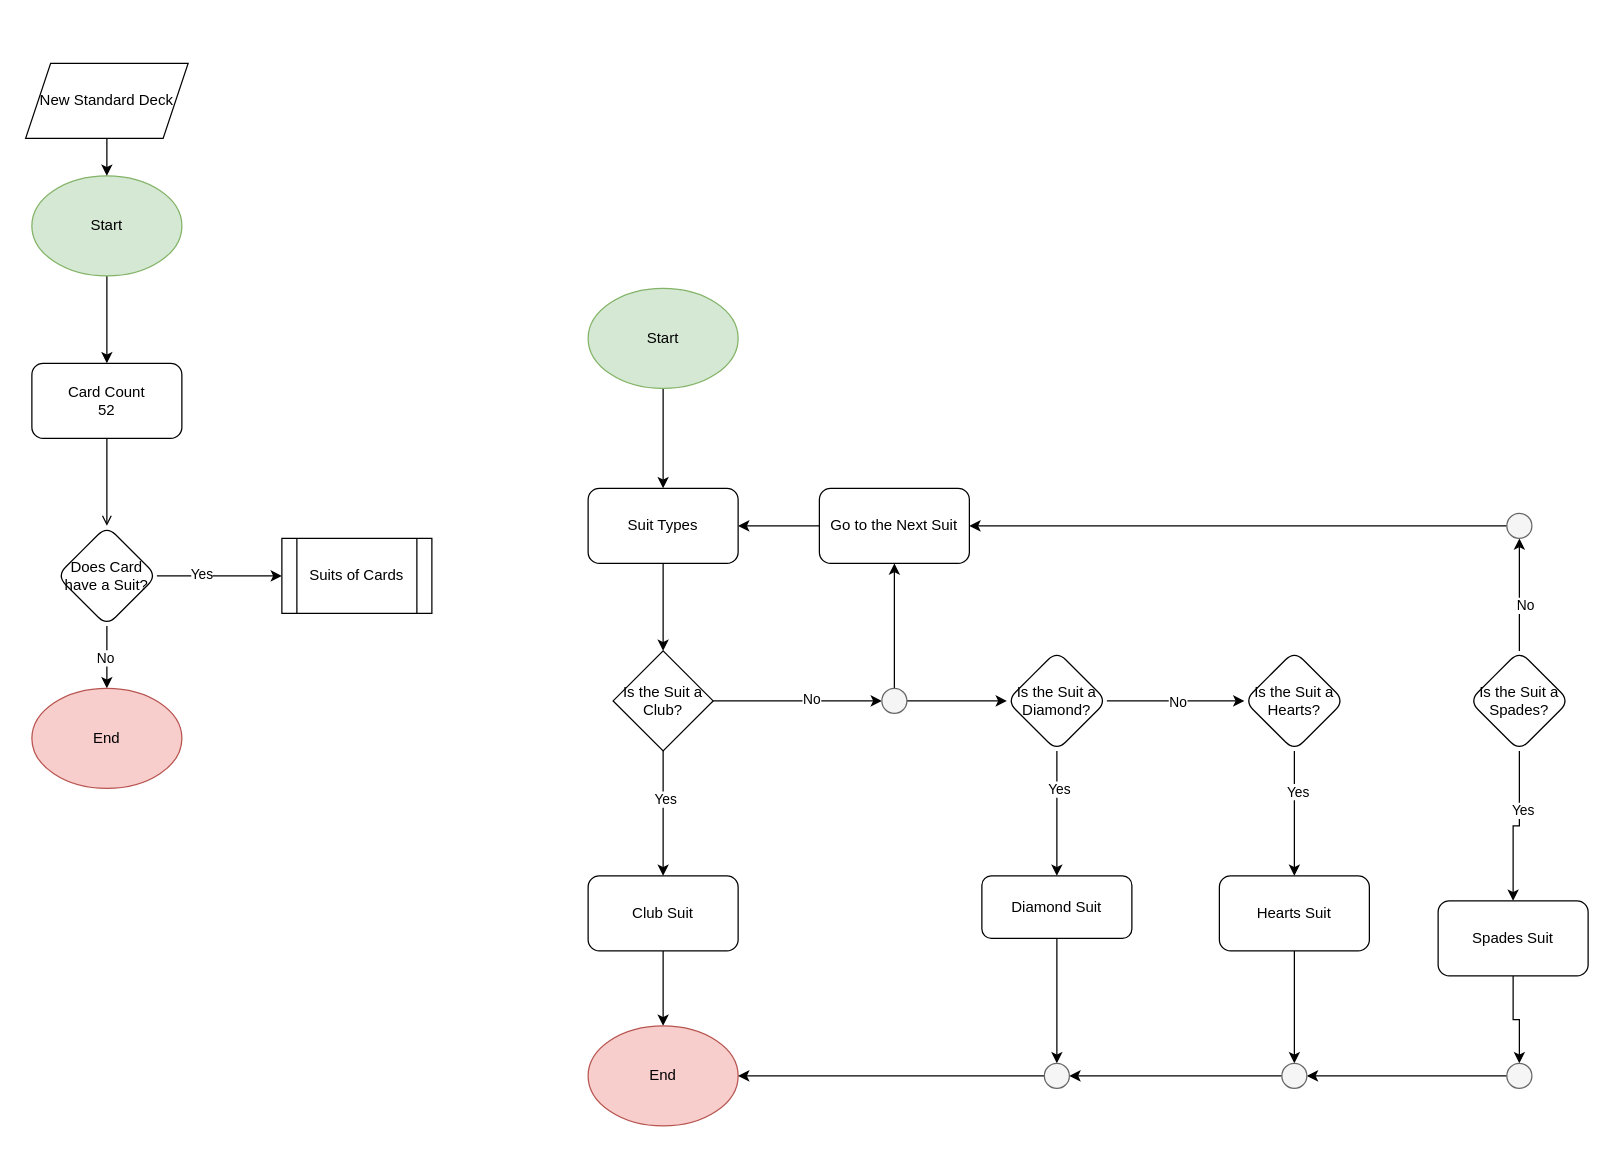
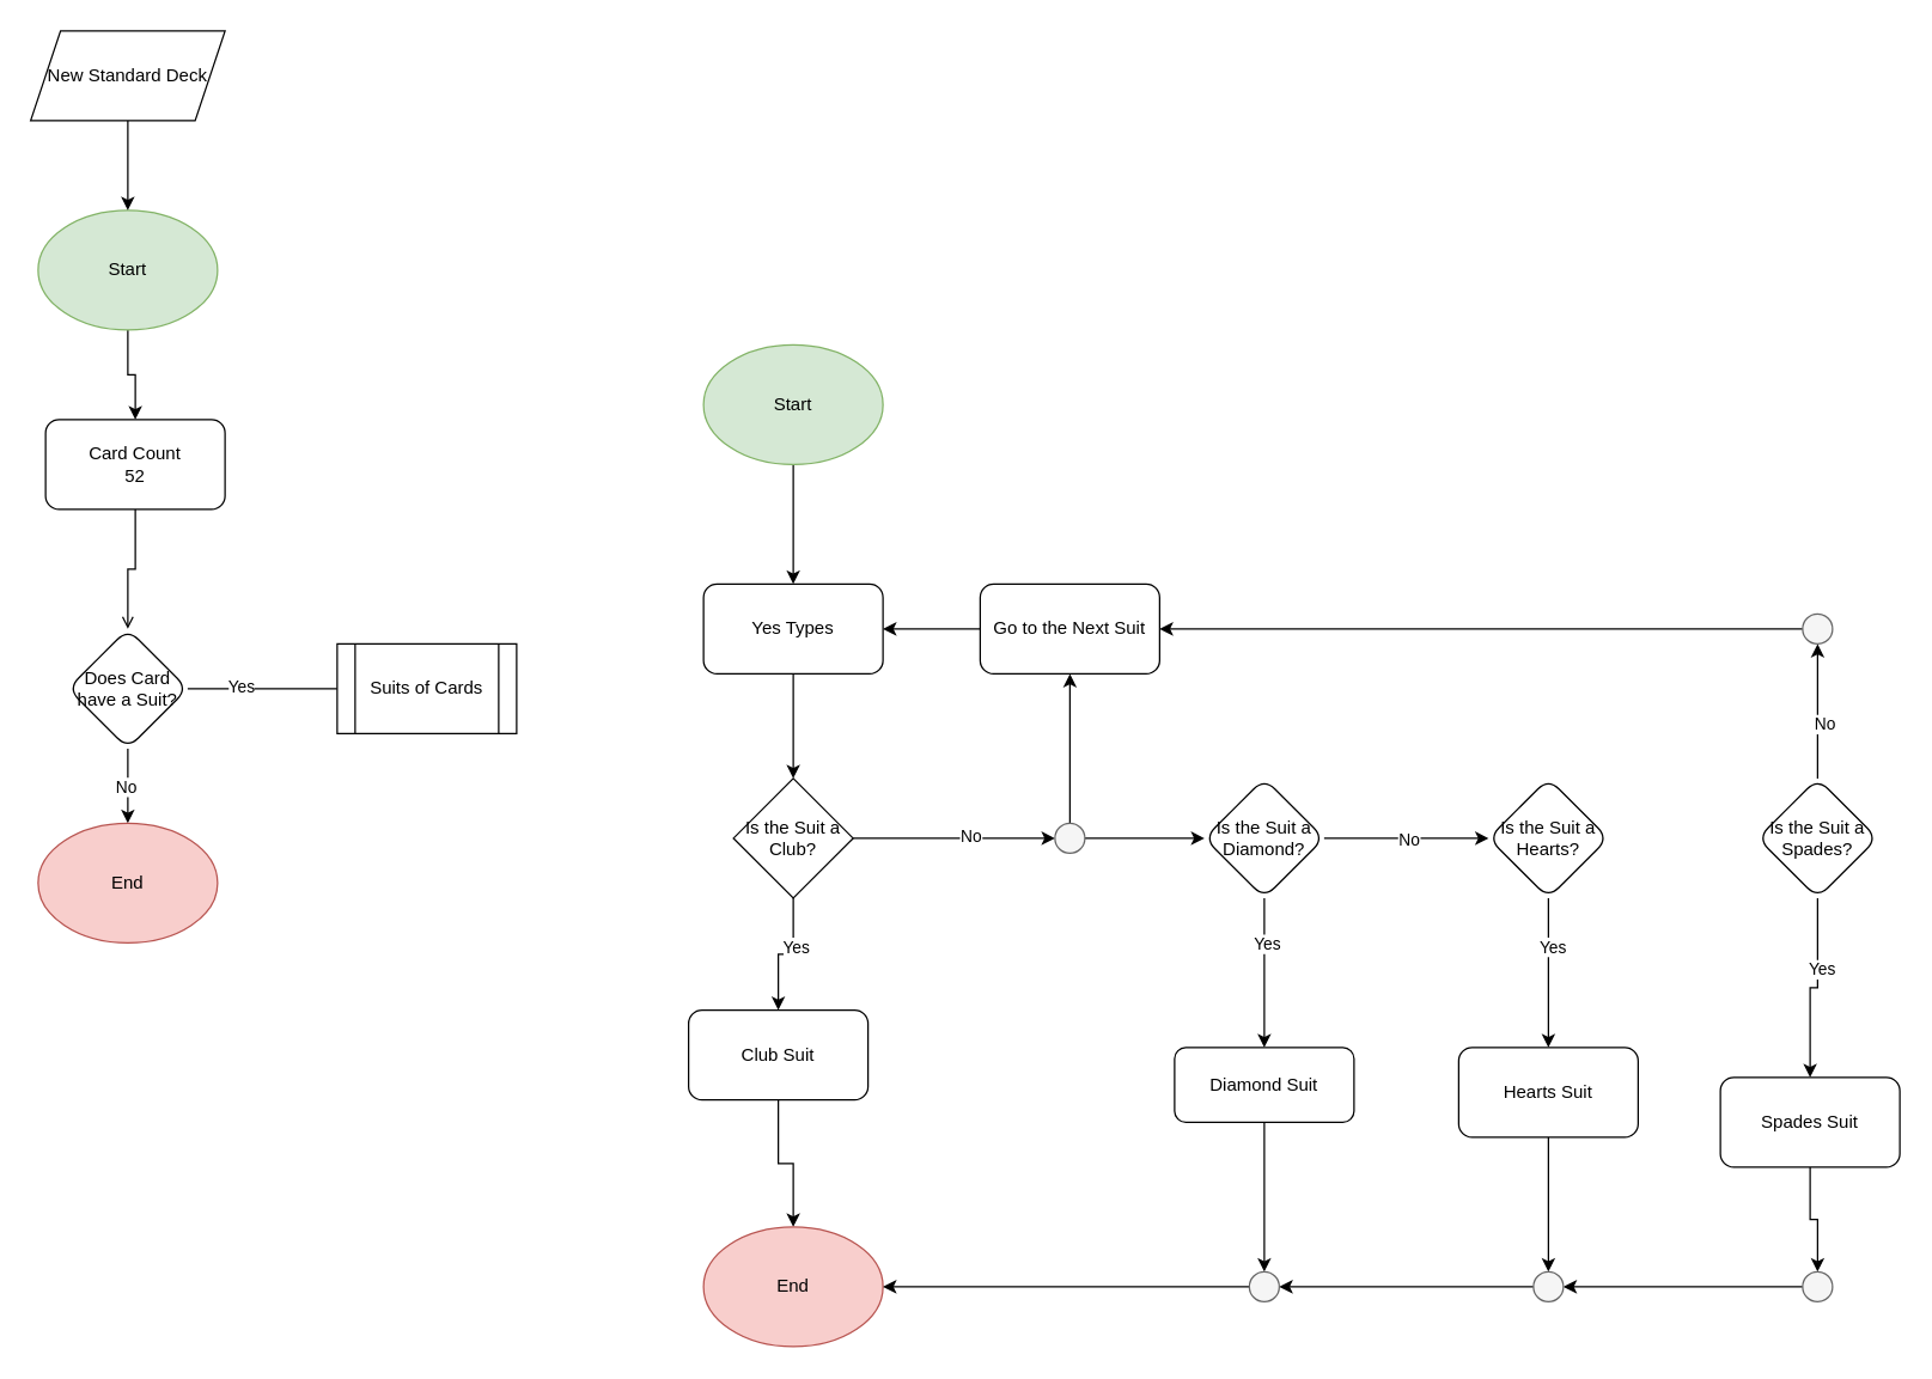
  <mxCell id="0" />
  <mxCell id="1" parent="0" />
  <mxCell id="2" value="" style="edgeStyle=orthogonalEdgeStyle;rounded=0;orthogonalLoop=1;jettySize=auto;html=1;" edge="1" parent="1" source="3" target="5"><mxGeometry relative="1" as="geometry" /></mxCell>
  <mxCell id="3" value="Start" style="ellipse;whiteSpace=wrap;html=1;fillColor=#d5e8d4;strokeColor=#82b366;" vertex="1" parent="1"><mxGeometry x="25" y="140" width="120" height="80" as="geometry" /></mxCell>
  <mxCell id="4" value="" style="edgeStyle=orthogonalEdgeStyle;rounded=0;orthogonalLoop=1;jettySize=auto;html=1;endArrow=open;" edge="1" parent="1" source="5" target="12"><mxGeometry relative="1" as="geometry" /></mxCell>
- <mxCell id="5" value="&lt;div&gt;Card Count &lt;br&gt;&lt;/div&gt;&lt;div&gt;52&lt;br&gt;&lt;/div&gt;" style="rounded=1;whiteSpace=wrap;html=1;" vertex="1" parent="1"><mxGeometry x="25" y="290" width="120" height="60" as="geometry" /></mxCell>
+ <mxCell id="5" value="&lt;div&gt;Card Count &lt;br&gt;&lt;/div&gt;&lt;div&gt;52&lt;br&gt;&lt;/div&gt;" style="rounded=1;whiteSpace=wrap;html=1;" vertex="1" parent="1"><mxGeometry x="30" y="280" width="120" height="60" as="geometry" /></mxCell>
  <mxCell id="6" value="" style="edgeStyle=orthogonalEdgeStyle;rounded=0;orthogonalLoop=1;jettySize=auto;html=1;" edge="1" parent="1" source="7" target="3"><mxGeometry relative="1" as="geometry" /></mxCell>
- <mxCell id="7" value="New Standard Deck" style="shape=parallelogram;perimeter=parallelogramPerimeter;whiteSpace=wrap;html=1;fixedSize=1;" vertex="1" parent="1"><mxGeometry x="20" y="50" width="130" height="60" as="geometry" /></mxCell>
- <mxCell id="8" value="" style="edgeStyle=orthogonalEdgeStyle;rounded=0;orthogonalLoop=1;jettySize=auto;html=1;entryX=0;entryY=0.5;entryDx=0;entryDy=0;" edge="1" parent="1" source="12" target="14"><mxGeometry relative="1" as="geometry"><mxPoint x="185" y="460" as="targetPoint" /></mxGeometry></mxCell>
+ <mxCell id="7" value="New Standard Deck" style="shape=parallelogram;perimeter=parallelogramPerimeter;whiteSpace=wrap;html=1;fixedSize=1;" vertex="1" parent="1"><mxGeometry x="20" y="20" width="130" height="60" as="geometry" /></mxCell>
+ <mxCell id="8" value="" style="edgeStyle=orthogonalEdgeStyle;rounded=0;orthogonalLoop=1;jettySize=auto;html=1;entryX=0;entryY=0.5;entryDx=0;entryDy=0;endArrow=none;" edge="1" parent="1" source="12" target="14"><mxGeometry relative="1" as="geometry"><mxPoint x="185" y="460" as="targetPoint" /></mxGeometry></mxCell>
  <mxCell id="9" value="Yes" style="edgeLabel;html=1;align=center;verticalAlign=middle;resizable=0;points=[];" vertex="1" connectable="0" parent="8"><mxGeometry x="-0.3" y="2" relative="1" as="geometry"><mxPoint as="offset" /></mxGeometry></mxCell>
  <mxCell id="10" value="" style="edgeStyle=orthogonalEdgeStyle;rounded=0;orthogonalLoop=1;jettySize=auto;html=1;" edge="1" parent="1" source="12" target="13"><mxGeometry relative="1" as="geometry" /></mxCell>
  <mxCell id="11" value="No" style="edgeLabel;html=1;align=center;verticalAlign=middle;resizable=0;points=[];" vertex="1" connectable="0" parent="10"><mxGeometry y="-2" relative="1" as="geometry"><mxPoint as="offset" /></mxGeometry></mxCell>
  <mxCell id="12" value="Does Card have a Suit?" style="rhombus;whiteSpace=wrap;html=1;rounded=1;" vertex="1" parent="1"><mxGeometry x="45" y="420" width="80" height="80" as="geometry" /></mxCell>
  <mxCell id="13" value="End" style="ellipse;whiteSpace=wrap;html=1;fillColor=#f8cecc;strokeColor=#b85450;" vertex="1" parent="1"><mxGeometry x="25" y="550" width="120" height="80" as="geometry" /></mxCell>
  <mxCell id="14" value="Suits of Cards" style="shape=process;whiteSpace=wrap;html=1;backgroundOutline=1;" vertex="1" parent="1"><mxGeometry x="225" y="430" width="120" height="60" as="geometry" /></mxCell>
  <mxCell id="15" value="" style="edgeStyle=orthogonalEdgeStyle;rounded=0;orthogonalLoop=1;jettySize=auto;html=1;" edge="1" parent="1" source="16" target="18"><mxGeometry relative="1" as="geometry" /></mxCell>
  <mxCell id="16" value="Start" style="ellipse;whiteSpace=wrap;html=1;fillColor=#d5e8d4;strokeColor=#82b366;" vertex="1" parent="1"><mxGeometry x="470" y="230" width="120" height="80" as="geometry" /></mxCell>
  <mxCell id="17" value="" style="edgeStyle=orthogonalEdgeStyle;rounded=0;orthogonalLoop=1;jettySize=auto;html=1;" edge="1" parent="1" source="18" target="23"><mxGeometry relative="1" as="geometry" /></mxCell>
- <mxCell id="18" value="Suit Types" style="rounded=1;whiteSpace=wrap;html=1;" vertex="1" parent="1"><mxGeometry x="470" y="390" width="120" height="60" as="geometry" /></mxCell>
+ <mxCell id="18" value="Yes Types" style="rounded=1;whiteSpace=wrap;html=1;" vertex="1" parent="1"><mxGeometry x="470" y="390" width="120" height="60" as="geometry" /></mxCell>
  <mxCell id="19" value="" style="edgeStyle=orthogonalEdgeStyle;rounded=0;orthogonalLoop=1;jettySize=auto;html=1;" edge="1" parent="1" source="23" target="25"><mxGeometry relative="1" as="geometry" /></mxCell>
  <mxCell id="20" value="Yes" style="edgeLabel;html=1;align=center;verticalAlign=middle;resizable=0;points=[];" vertex="1" connectable="0" parent="19"><mxGeometry x="-0.244" y="1" relative="1" as="geometry"><mxPoint as="offset" /></mxGeometry></mxCell>
  <mxCell id="21" value="" style="edgeStyle=orthogonalEdgeStyle;rounded=0;orthogonalLoop=1;jettySize=auto;html=1;" edge="1" parent="1" source="23" target="28"><mxGeometry relative="1" as="geometry" /></mxCell>
  <mxCell id="22" value="No" style="edgeLabel;html=1;align=center;verticalAlign=middle;resizable=0;points=[];" vertex="1" connectable="0" parent="21"><mxGeometry x="0.156" y="2" relative="1" as="geometry"><mxPoint as="offset" /></mxGeometry></mxCell>
  <mxCell id="23" value="Is the Suit a Club?" style="rhombus;whiteSpace=wrap;html=1;" vertex="1" parent="1"><mxGeometry x="490" y="520" width="80" height="80" as="geometry" /></mxCell>
  <mxCell id="24" value="" style="edgeStyle=orthogonalEdgeStyle;rounded=0;orthogonalLoop=1;jettySize=auto;html=1;" edge="1" parent="1" source="25" target="52"><mxGeometry relative="1" as="geometry" /></mxCell>
- <mxCell id="25" value="Club Suit" style="rounded=1;whiteSpace=wrap;html=1;" vertex="1" parent="1"><mxGeometry x="470" y="700" width="120" height="60" as="geometry" /></mxCell>
+ <mxCell id="25" value="Club Suit" style="rounded=1;whiteSpace=wrap;html=1;" vertex="1" parent="1"><mxGeometry x="460" y="675" width="120" height="60" as="geometry" /></mxCell>
  <mxCell id="26" value="" style="edgeStyle=orthogonalEdgeStyle;rounded=0;orthogonalLoop=1;jettySize=auto;html=1;" edge="1" parent="1" source="28" target="30"><mxGeometry relative="1" as="geometry" /></mxCell>
  <mxCell id="27" value="" style="edgeStyle=orthogonalEdgeStyle;rounded=0;orthogonalLoop=1;jettySize=auto;html=1;" edge="1" parent="1" source="28" target="35"><mxGeometry relative="1" as="geometry" /></mxCell>
  <mxCell id="28" value="" style="ellipse;whiteSpace=wrap;html=1;aspect=fixed;fillColor=#f5f5f5;fontColor=#333333;strokeColor=#666666;" vertex="1" parent="1"><mxGeometry x="705" y="550" width="20" height="20" as="geometry" /></mxCell>
  <mxCell id="29" value="" style="edgeStyle=orthogonalEdgeStyle;rounded=0;orthogonalLoop=1;jettySize=auto;html=1;" edge="1" parent="1" source="30" target="18"><mxGeometry relative="1" as="geometry" /></mxCell>
  <mxCell id="30" value="Go to the Next Suit" style="rounded=1;whiteSpace=wrap;html=1;" vertex="1" parent="1"><mxGeometry x="655" y="390" width="120" height="60" as="geometry" /></mxCell>
  <mxCell id="31" value="" style="edgeStyle=orthogonalEdgeStyle;rounded=0;orthogonalLoop=1;jettySize=auto;html=1;" edge="1" parent="1" source="35" target="37"><mxGeometry relative="1" as="geometry" /></mxCell>
  <mxCell id="32" value="Yes" style="edgeLabel;html=1;align=center;verticalAlign=middle;resizable=0;points=[];" vertex="1" connectable="0" parent="31"><mxGeometry x="-0.4" y="1" relative="1" as="geometry"><mxPoint as="offset" /></mxGeometry></mxCell>
  <mxCell id="33" value="" style="edgeStyle=orthogonalEdgeStyle;rounded=0;orthogonalLoop=1;jettySize=auto;html=1;" edge="1" parent="1" source="35" target="40"><mxGeometry relative="1" as="geometry" /></mxCell>
  <mxCell id="34" value="No" style="edgeLabel;html=1;align=center;verticalAlign=middle;resizable=0;points=[];" vertex="1" connectable="0" parent="33"><mxGeometry x="0.017" relative="1" as="geometry"><mxPoint as="offset" /></mxGeometry></mxCell>
  <mxCell id="35" value="Is the Suit a Diamond?" style="rhombus;whiteSpace=wrap;html=1;rounded=1;" vertex="1" parent="1"><mxGeometry x="805" y="520" width="80" height="80" as="geometry" /></mxCell>
  <mxCell id="36" value="" style="edgeStyle=orthogonalEdgeStyle;rounded=0;orthogonalLoop=1;jettySize=auto;html=1;" edge="1" parent="1" source="37" target="58"><mxGeometry relative="1" as="geometry" /></mxCell>
  <mxCell id="37" value="Diamond Suit" style="rounded=1;whiteSpace=wrap;html=1;" vertex="1" parent="1"><mxGeometry x="785" y="700" width="120" height="50" as="geometry" /></mxCell>
  <mxCell id="38" value="" style="edgeStyle=orthogonalEdgeStyle;rounded=0;orthogonalLoop=1;jettySize=auto;html=1;" edge="1" parent="1" source="40" target="42"><mxGeometry relative="1" as="geometry" /></mxCell>
  <mxCell id="39" value="Yes" style="edgeLabel;html=1;align=center;verticalAlign=middle;resizable=0;points=[];" vertex="1" connectable="0" parent="38"><mxGeometry x="-0.36" y="2" relative="1" as="geometry"><mxPoint as="offset" /></mxGeometry></mxCell>
  <mxCell id="40" value="Is the Suit a Hearts?" style="rhombus;whiteSpace=wrap;html=1;rounded=1;" vertex="1" parent="1"><mxGeometry x="995" y="520" width="80" height="80" as="geometry" /></mxCell>
  <mxCell id="41" value="" style="edgeStyle=orthogonalEdgeStyle;rounded=0;orthogonalLoop=1;jettySize=auto;html=1;" edge="1" parent="1" source="42" target="56"><mxGeometry relative="1" as="geometry" /></mxCell>
  <mxCell id="42" value="Hearts Suit" style="rounded=1;whiteSpace=wrap;html=1;" vertex="1" parent="1"><mxGeometry x="975" y="700" width="120" height="60" as="geometry" /></mxCell>
  <mxCell id="43" value="" style="edgeStyle=orthogonalEdgeStyle;rounded=0;orthogonalLoop=1;jettySize=auto;html=1;" edge="1" parent="1" source="47" target="49"><mxGeometry relative="1" as="geometry" /></mxCell>
  <mxCell id="44" value="Yes" style="edgeLabel;html=1;align=center;verticalAlign=middle;resizable=0;points=[];" vertex="1" connectable="0" parent="43"><mxGeometry x="-0.244" y="2" relative="1" as="geometry"><mxPoint as="offset" /></mxGeometry></mxCell>
  <mxCell id="45" value="" style="edgeStyle=orthogonalEdgeStyle;rounded=0;orthogonalLoop=1;jettySize=auto;html=1;" edge="1" parent="1" source="47" target="51"><mxGeometry relative="1" as="geometry" /></mxCell>
  <mxCell id="46" value="No" style="edgeLabel;html=1;align=center;verticalAlign=middle;resizable=0;points=[];" vertex="1" connectable="0" parent="45"><mxGeometry x="-0.178" y="-4" relative="1" as="geometry"><mxPoint as="offset" /></mxGeometry></mxCell>
  <mxCell id="47" value="Is the Suit a Spades?" style="rhombus;whiteSpace=wrap;html=1;rounded=1;" vertex="1" parent="1"><mxGeometry x="1175" y="520" width="80" height="80" as="geometry" /></mxCell>
  <mxCell id="48" value="" style="edgeStyle=orthogonalEdgeStyle;rounded=0;orthogonalLoop=1;jettySize=auto;html=1;" edge="1" parent="1" source="49" target="54"><mxGeometry relative="1" as="geometry" /></mxCell>
  <mxCell id="49" value="Spades Suit" style="rounded=1;whiteSpace=wrap;html=1;" vertex="1" parent="1"><mxGeometry x="1150" y="720" width="120" height="60" as="geometry" /></mxCell>
  <mxCell id="50" value="" style="edgeStyle=orthogonalEdgeStyle;rounded=0;orthogonalLoop=1;jettySize=auto;html=1;entryX=1;entryY=0.5;entryDx=0;entryDy=0;" edge="1" parent="1" source="51" target="30"><mxGeometry relative="1" as="geometry"><mxPoint x="1105" y="420" as="targetPoint" /></mxGeometry></mxCell>
  <mxCell id="51" value="" style="ellipse;whiteSpace=wrap;html=1;aspect=fixed;fillColor=#f5f5f5;fontColor=#333333;strokeColor=#666666;" vertex="1" parent="1"><mxGeometry x="1205" y="410" width="20" height="20" as="geometry" /></mxCell>
  <mxCell id="52" value="End" style="ellipse;whiteSpace=wrap;html=1;fillColor=#f8cecc;strokeColor=#b85450;" vertex="1" parent="1"><mxGeometry x="470" y="820" width="120" height="80" as="geometry" /></mxCell>
  <mxCell id="53" value="" style="edgeStyle=orthogonalEdgeStyle;rounded=0;orthogonalLoop=1;jettySize=auto;html=1;" edge="1" parent="1" source="54" target="56"><mxGeometry relative="1" as="geometry" /></mxCell>
  <mxCell id="54" value="" style="ellipse;whiteSpace=wrap;html=1;aspect=fixed;fillColor=#f5f5f5;fontColor=#333333;strokeColor=#666666;" vertex="1" parent="1"><mxGeometry x="1205" y="850" width="20" height="20" as="geometry" /></mxCell>
  <mxCell id="55" value="" style="edgeStyle=orthogonalEdgeStyle;rounded=0;orthogonalLoop=1;jettySize=auto;html=1;" edge="1" parent="1" source="56" target="58"><mxGeometry relative="1" as="geometry" /></mxCell>
  <mxCell id="56" value="" style="ellipse;whiteSpace=wrap;html=1;aspect=fixed;fillColor=#f5f5f5;fontColor=#333333;strokeColor=#666666;" vertex="1" parent="1"><mxGeometry x="1025" y="850" width="20" height="20" as="geometry" /></mxCell>
  <mxCell id="57" value="" style="edgeStyle=orthogonalEdgeStyle;rounded=0;orthogonalLoop=1;jettySize=auto;html=1;" edge="1" parent="1" source="58" target="52"><mxGeometry relative="1" as="geometry" /></mxCell>
  <mxCell id="58" value="" style="ellipse;whiteSpace=wrap;html=1;aspect=fixed;fillColor=#f5f5f5;fontColor=#333333;strokeColor=#666666;" vertex="1" parent="1"><mxGeometry x="835" y="850" width="20" height="20" as="geometry" /></mxCell>
